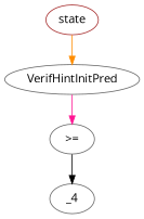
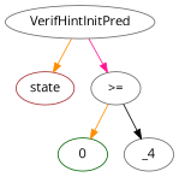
  digraph {
    fontname="Open Sans"
    node [color=gray40 fontname="Open Sans"]
    edge [color=darkorange fontname="Open Sans"]
    n1 [color=brown label=state]
    n2 [label=VerifHintInitPred]
    n3 [label=">="]
+   n4 [color=darkgreen label=0]
    n5 [label=_4]
-   n1 -> n2
+   n2 -> n1
    n2 -> n3 [color=deeppink]
+   n3 -> n4
    n3 -> n5 [color=black]
  }
